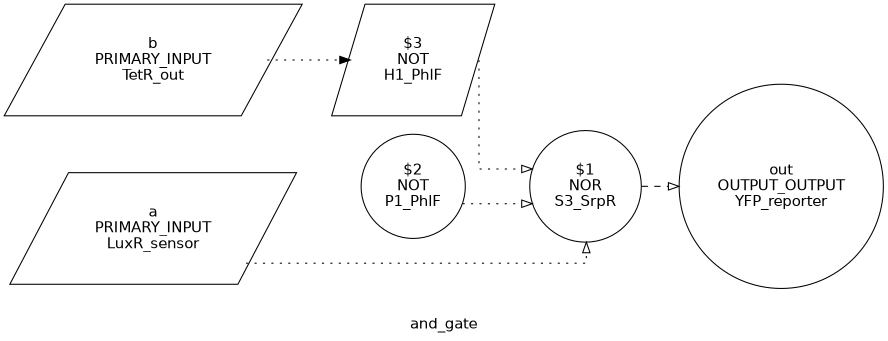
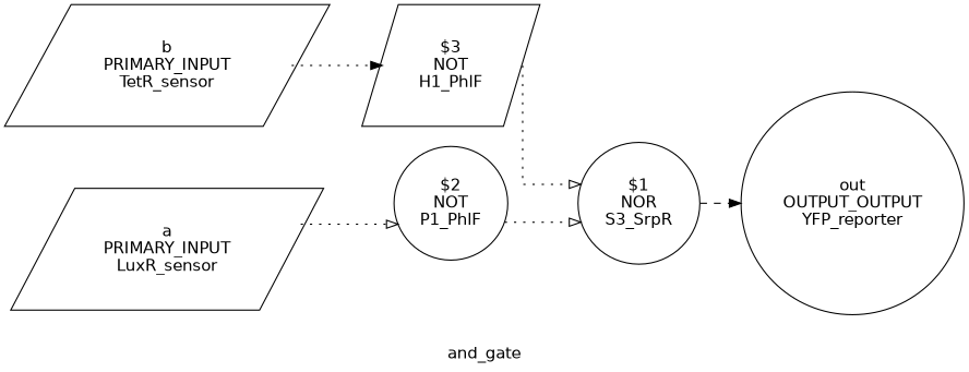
  digraph {
    fontname="DejaVu Sans"
    label=and_gate
    rankdir=LR
    remincross=true
    splines=ortho
    node [fontname="DejaVu Sans" shape=parallelogram]
    edge [arrowhead=onormal fontname="DejaVu Sans" style=dotted]
-   n1 [label="b\nPRIMARY_INPUT\nTetR_out"]
+   n1 [label="b\nPRIMARY_INPUT\nTetR_sensor"]
    n2 [label="a\nPRIMARY_INPUT\nLuxR_sensor"]
    n3 [label="out\nOUTPUT_OUTPUT\nYFP_reporter" shape=circle]
    n4 [label="$3\nNOT\nH1_PhlF"]
    n5 [label="$2\nNOT\nP1_PhlF" shape=circle]
    n6 [label="$1\nNOR\nS3_SrpR" shape=circle]
    subgraph sub_1 {
      rank=same
      n1
      n2
    }
    subgraph sub_2 {
      rank=same
      n3
    }
    n1 -> n4 [arrowhead=normal]
-   n2 -> n6
+   n2 -> n5
    n4 -> n6
    n5 -> n6
-   n6 -> n3 [style=dashed]
+   n6 -> n3 [arrowhead=normal style=dashed]
  }
